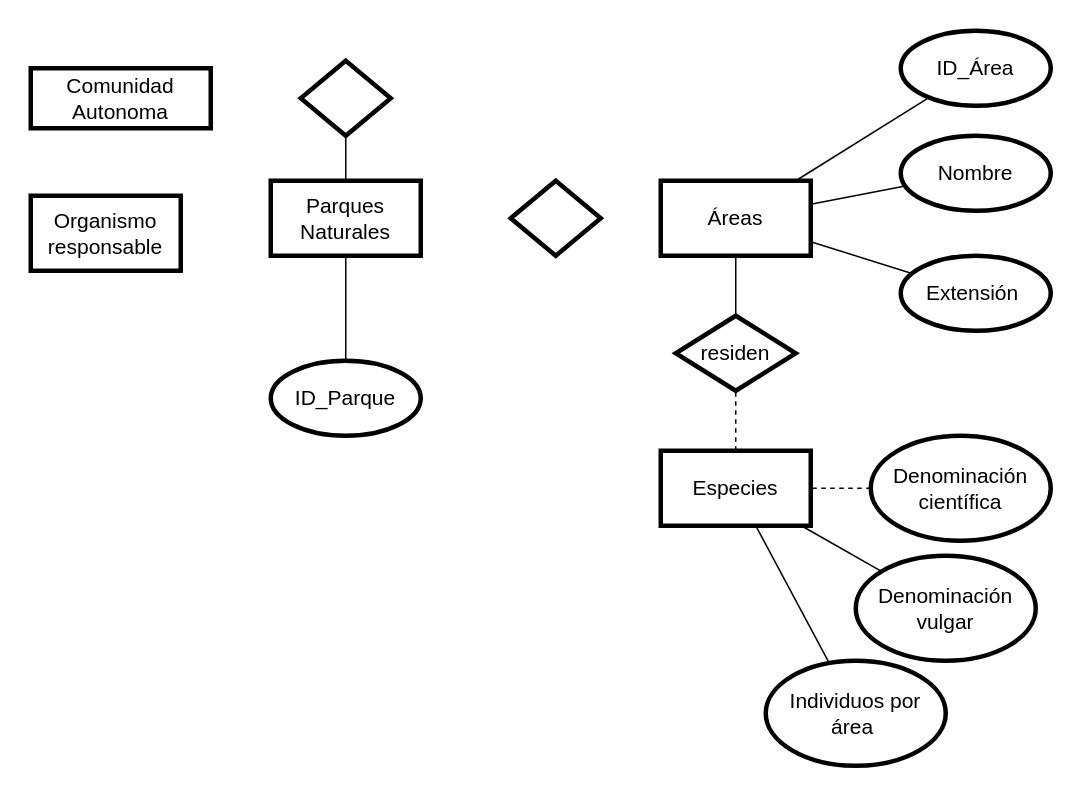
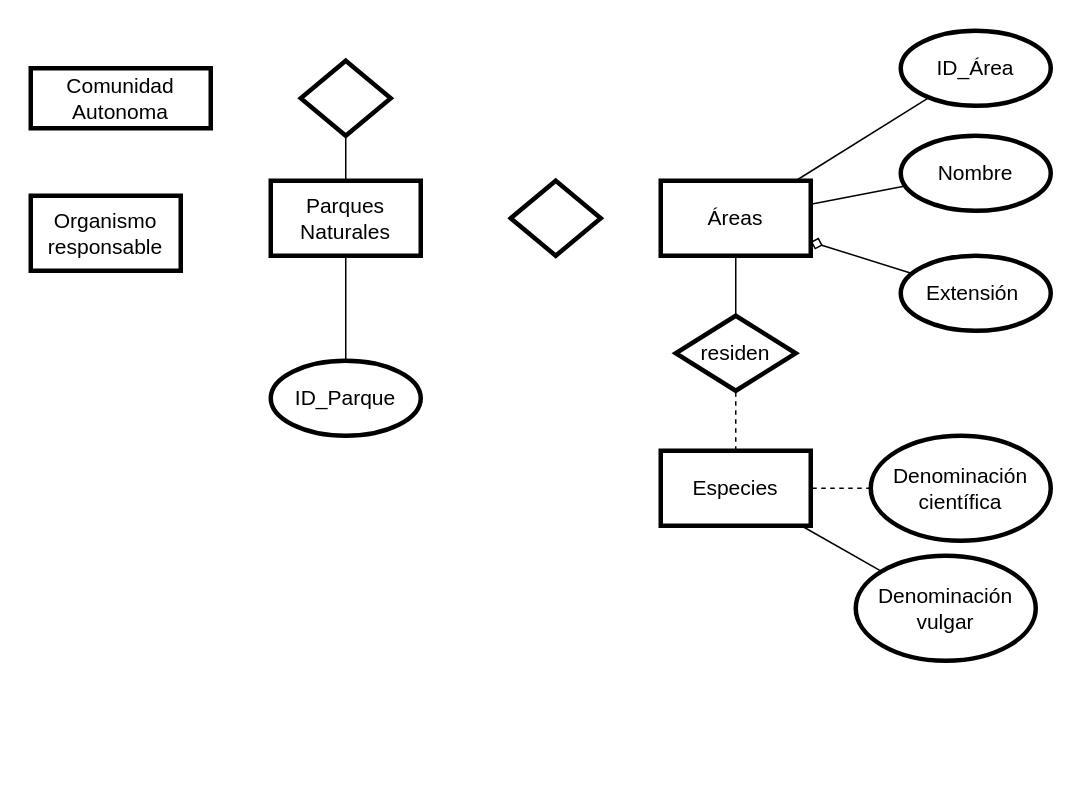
  <mxCell id="0" />
  <mxCell id="1" parent="0" />
  <mxCell id="2" value="Comunidad Autonoma" style="rounded=0;whiteSpace=wrap;html=1;strokeWidth=3;fontSize=14;" vertex="1" parent="1"><mxGeometry x="20" y="45" width="120" height="40" as="geometry" /></mxCell>
  <mxCell id="3" value="Parques Naturales" style="rounded=0;whiteSpace=wrap;html=1;fontSize=14;strokeWidth=3;" vertex="1" parent="1"><mxGeometry x="180" y="120" width="100" height="50" as="geometry" /></mxCell>
  <mxCell id="4" value="Organismo responsable" style="rounded=0;whiteSpace=wrap;html=1;fontSize=14;strokeWidth=3;" vertex="1" parent="1"><mxGeometry x="20" y="130" width="100" height="50" as="geometry" /></mxCell>
  <mxCell id="5" value="" style="edgeStyle=none;rounded=0;orthogonalLoop=1;jettySize=auto;html=1;fontSize=14;endArrow=none;endFill=0;" edge="1" parent="1" source="6" target="3"><mxGeometry relative="1" as="geometry" /></mxCell>
  <mxCell id="6" value="" style="rhombus;whiteSpace=wrap;html=1;fontSize=14;strokeWidth=3;" vertex="1" parent="1"><mxGeometry x="200" y="40" width="60" height="50" as="geometry" /></mxCell>
  <mxCell id="7" value="" style="edgeStyle=none;rounded=0;orthogonalLoop=1;jettySize=auto;html=1;fontSize=14;endArrow=none;endFill=0;" edge="1" parent="1" source="8" target="3"><mxGeometry relative="1" as="geometry" /></mxCell>
  <mxCell id="8" value="ID_Parque" style="ellipse;whiteSpace=wrap;html=1;fontSize=14;strokeWidth=3;" vertex="1" parent="1"><mxGeometry x="180" y="240" width="100" height="50" as="geometry" /></mxCell>
  <mxCell id="9" value="" style="edgeStyle=none;rounded=0;orthogonalLoop=1;jettySize=auto;html=1;fontSize=14;endArrow=none;endFill=0;" edge="1" parent="1" source="10" target="13"><mxGeometry relative="1" as="geometry" /></mxCell>
  <mxCell id="10" value="Nombre" style="ellipse;whiteSpace=wrap;html=1;fontSize=14;strokeWidth=3;" vertex="1" parent="1"><mxGeometry x="600" y="90" width="100" height="50" as="geometry" /></mxCell>
- <mxCell id="11" value="" style="edgeStyle=none;rounded=0;orthogonalLoop=1;jettySize=auto;html=1;fontSize=14;endArrow=none;endFill=0;" edge="1" parent="1" source="12" target="13"><mxGeometry relative="1" as="geometry" /></mxCell>
+ <mxCell id="11" value="" style="edgeStyle=none;rounded=0;orthogonalLoop=1;jettySize=auto;html=1;fontSize=14;endArrow=diamond;endFill=0;" edge="1" parent="1" source="12" target="13"><mxGeometry relative="1" as="geometry" /></mxCell>
  <mxCell id="12" value="Extensión&amp;nbsp;" style="ellipse;whiteSpace=wrap;html=1;fontSize=14;strokeWidth=3;" vertex="1" parent="1"><mxGeometry x="600" y="170" width="100" height="50" as="geometry" /></mxCell>
  <mxCell id="13" value="Áreas" style="rounded=0;whiteSpace=wrap;html=1;fontSize=14;strokeWidth=3;" vertex="1" parent="1"><mxGeometry x="440" y="120" width="100" height="50" as="geometry" /></mxCell>
  <mxCell id="14" value="" style="edgeStyle=none;rounded=0;orthogonalLoop=1;jettySize=auto;html=1;fontSize=14;endArrow=none;endFill=0;" edge="1" parent="1" source="15" target="13"><mxGeometry relative="1" as="geometry" /></mxCell>
  <mxCell id="15" value="ID_Área" style="ellipse;whiteSpace=wrap;html=1;fontSize=14;strokeWidth=3;" vertex="1" parent="1"><mxGeometry x="600" y="20" width="100" height="50" as="geometry" /></mxCell>
  <mxCell id="16" value="" style="edgeStyle=none;rounded=0;orthogonalLoop=1;jettySize=auto;html=1;fontSize=14;endArrow=none;endFill=0;dashed=1;" edge="1" parent="1" source="17" target="21"><mxGeometry relative="1" as="geometry" /></mxCell>
  <mxCell id="17" value="Especies" style="rounded=0;whiteSpace=wrap;html=1;fontSize=14;strokeWidth=3;" vertex="1" parent="1"><mxGeometry x="440" y="300" width="100" height="50" as="geometry" /></mxCell>
  <mxCell id="18" value="" style="edgeStyle=none;rounded=0;orthogonalLoop=1;jettySize=auto;html=1;fontSize=14;endArrow=none;endFill=0;dashed=1;" edge="1" parent="1" source="19" target="17"><mxGeometry relative="1" as="geometry" /></mxCell>
  <mxCell id="19" value="Denominación científica" style="ellipse;whiteSpace=wrap;html=1;fontSize=14;strokeWidth=3;" vertex="1" parent="1"><mxGeometry x="580" y="290" width="120" height="70" as="geometry" /></mxCell>
  <mxCell id="20" value="" style="edgeStyle=none;rounded=0;orthogonalLoop=1;jettySize=auto;html=1;fontSize=14;endArrow=none;endFill=0;" edge="1" parent="1" source="21" target="13"><mxGeometry relative="1" as="geometry" /></mxCell>
  <mxCell id="21" value="residen" style="rhombus;whiteSpace=wrap;html=1;fontSize=14;strokeWidth=3;" vertex="1" parent="1"><mxGeometry x="450" y="210" width="80" height="50" as="geometry" /></mxCell>
  <mxCell id="22" value="" style="edgeStyle=none;rounded=0;orthogonalLoop=1;jettySize=auto;html=1;fontSize=14;endArrow=none;endFill=0;" edge="1" parent="1" source="23" target="17"><mxGeometry relative="1" as="geometry" /></mxCell>
  <mxCell id="23" value="Denominación vulgar" style="ellipse;whiteSpace=wrap;html=1;fontSize=14;strokeWidth=3;" vertex="1" parent="1"><mxGeometry x="570" y="370" width="120" height="70" as="geometry" /></mxCell>
- <mxCell id="24" value="" style="edgeStyle=none;rounded=0;orthogonalLoop=1;jettySize=auto;html=1;fontSize=14;endArrow=none;endFill=0;" edge="1" parent="1" source="25" target="17"><mxGeometry relative="1" as="geometry" /></mxCell>
- <mxCell id="25" value="Individuos por área&amp;nbsp;" style="ellipse;whiteSpace=wrap;html=1;fontSize=14;strokeWidth=3;" vertex="1" parent="1"><mxGeometry x="510" y="440" width="120" height="70" as="geometry" /></mxCell>
  <mxCell id="26" value="" style="rhombus;whiteSpace=wrap;html=1;fontSize=14;strokeWidth=3;" vertex="1" parent="1"><mxGeometry x="340" y="120" width="60" height="50" as="geometry" /></mxCell>
